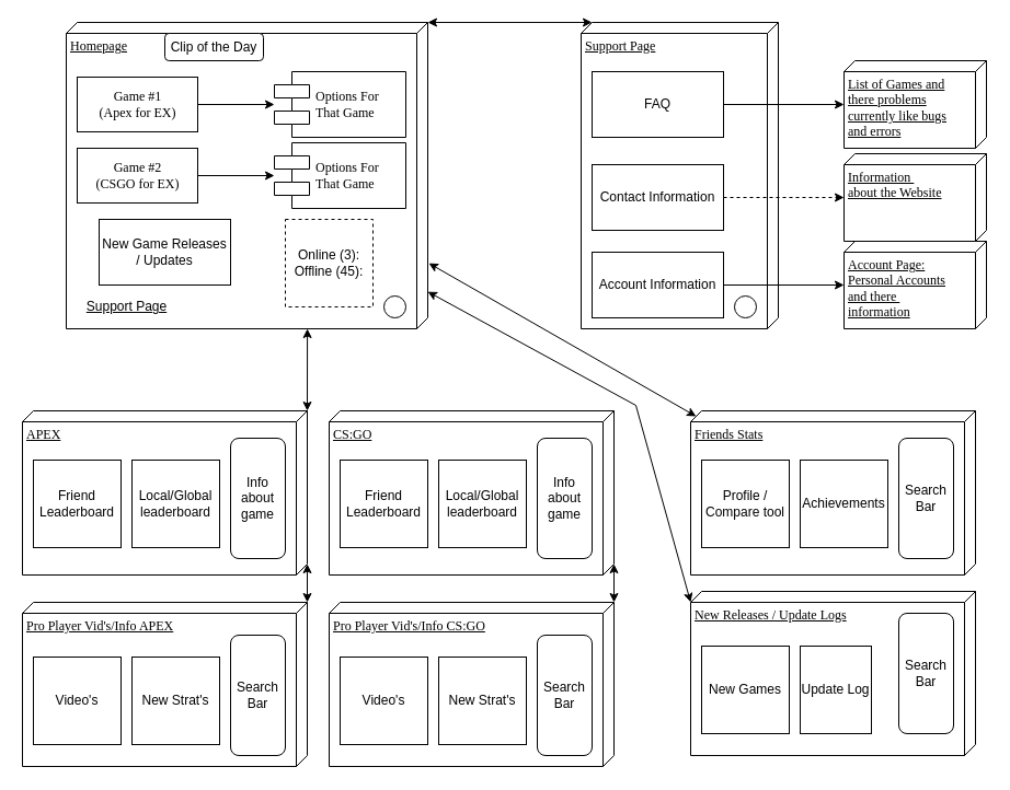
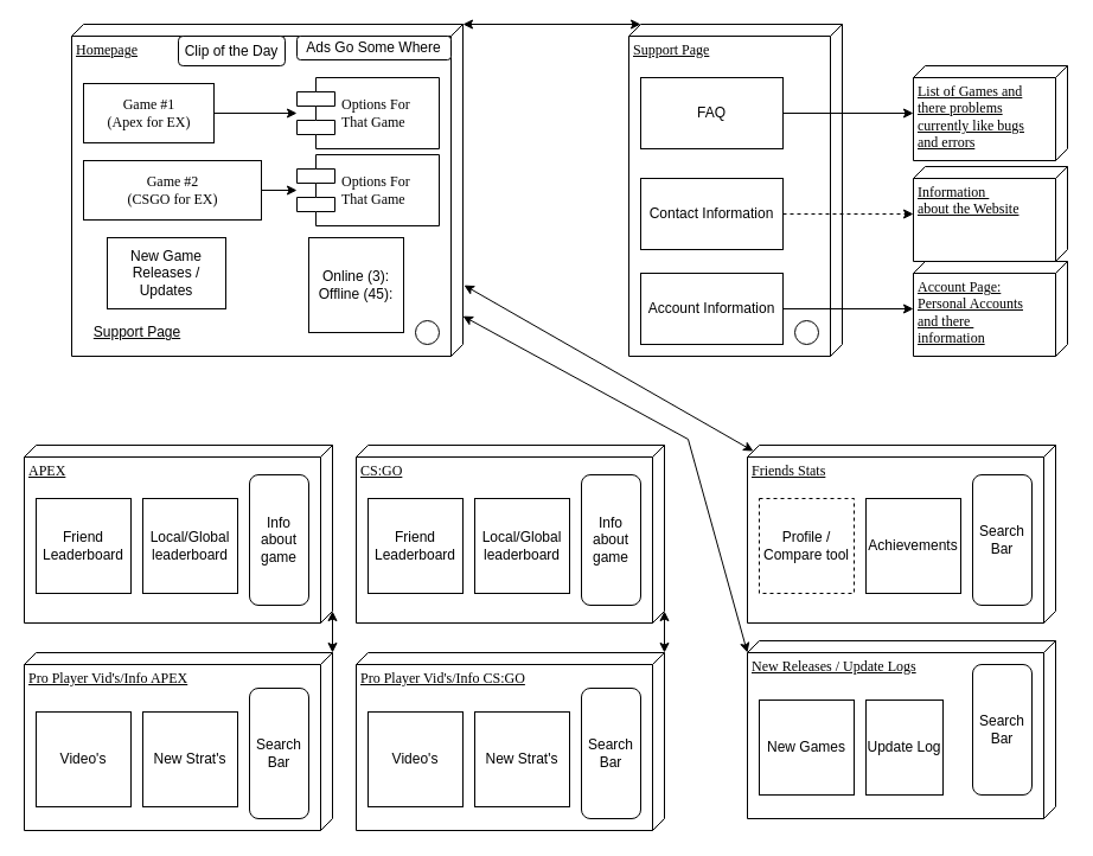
  <mxCell id="0" />
  <mxCell id="1" parent="0" />
  <mxCell id="2" value="Homepage" style="verticalAlign=top;align=left;spacingTop=8;spacingLeft=2;spacingRight=12;shape=cube;size=10;direction=south;fontStyle=4;html=1;rounded=0;shadow=0;comic=0;labelBackgroundColor=none;strokeWidth=1;fontFamily=Verdana;fontSize=12" parent="1" vertex="1"><mxGeometry x="60" y="20" width="330" height="280" as="geometry" /></mxCell>
  <mxCell id="3" value="APEX" style="verticalAlign=top;align=left;spacingTop=8;spacingLeft=2;spacingRight=12;shape=cube;size=10;direction=south;fontStyle=4;html=1;rounded=0;shadow=0;comic=0;labelBackgroundColor=none;strokeWidth=1;fontFamily=Verdana;fontSize=12" parent="1" vertex="1"><mxGeometry x="20" y="375" width="260" height="150" as="geometry" /></mxCell>
  <mxCell id="4" value="" style="edgeStyle=orthogonalEdgeStyle;rounded=0;orthogonalLoop=1;jettySize=auto;html=1;" edge="1" parent="1" source="5" target="6"><mxGeometry relative="1" as="geometry" /></mxCell>
  <mxCell id="5" value="Game #1&lt;br&gt;(Apex for EX)" style="html=1;rounded=0;shadow=0;comic=0;labelBackgroundColor=none;strokeWidth=1;fontFamily=Verdana;fontSize=12;align=center;" parent="1" vertex="1"><mxGeometry x="70" y="70" width="110" height="50" as="geometry" /></mxCell>
  <mxCell id="6" value="Options For&amp;nbsp;&lt;br&gt;That Game" style="shape=component;align=left;spacingLeft=36;rounded=0;shadow=0;comic=0;labelBackgroundColor=none;strokeWidth=1;fontFamily=Verdana;fontSize=12;html=1;" parent="1" vertex="1"><mxGeometry x="250" y="65" width="120" height="60" as="geometry" /></mxCell>
  <mxCell id="7" value="" style="edgeStyle=orthogonalEdgeStyle;rounded=0;orthogonalLoop=1;jettySize=auto;html=1;" edge="1" parent="1" source="8" target="9"><mxGeometry relative="1" as="geometry" /></mxCell>
- <mxCell id="8" value="Game #2&lt;br&gt;(CSGO for EX)" style="html=1;rounded=0;shadow=0;comic=0;labelBackgroundColor=none;strokeWidth=1;fontFamily=Verdana;fontSize=12;align=center;" vertex="1" parent="1"><mxGeometry x="70" y="135" width="110" height="50" as="geometry" /></mxCell>
+ <mxCell id="8" value="Game #2&lt;br&gt;(CSGO for EX)" style="html=1;rounded=0;shadow=0;comic=0;labelBackgroundColor=none;strokeWidth=1;fontFamily=Verdana;fontSize=12;align=center;" vertex="1" parent="1"><mxGeometry x="70" y="135" width="150" height="50" as="geometry" /></mxCell>
  <mxCell id="9" value="Options For&amp;nbsp;&lt;br&gt;That Game" style="shape=component;align=left;spacingLeft=36;rounded=0;shadow=0;comic=0;labelBackgroundColor=none;strokeWidth=1;fontFamily=Verdana;fontSize=12;html=1;" vertex="1" parent="1"><mxGeometry x="250" y="130" width="120" height="60" as="geometry" /></mxCell>
  <mxCell id="10" value="Game #1&lt;br&gt;(Apex for EX)" style="html=1;rounded=0;shadow=0;comic=0;labelBackgroundColor=none;strokeWidth=1;fontFamily=Verdana;fontSize=12;align=center;" vertex="1" parent="1"><mxGeometry x="540" y="70" width="110" height="50" as="geometry" /></mxCell>
  <mxCell id="11" value="Support Page" style="verticalAlign=top;align=left;spacingTop=8;spacingLeft=2;spacingRight=12;shape=cube;size=10;direction=south;fontStyle=4;html=1;rounded=0;shadow=0;comic=0;labelBackgroundColor=none;strokeWidth=1;fontFamily=Verdana;fontSize=12" vertex="1" parent="1"><mxGeometry x="530" y="20" width="180" height="280" as="geometry" /></mxCell>
  <mxCell id="12" value="" style="edgeStyle=orthogonalEdgeStyle;rounded=0;orthogonalLoop=1;jettySize=auto;html=1;" edge="1" parent="1" source="13" target="20"><mxGeometry relative="1" as="geometry" /></mxCell>
  <mxCell id="13" value="FAQ" style="rounded=0;whiteSpace=wrap;html=1;" vertex="1" parent="1"><mxGeometry x="540" y="65" width="120" height="60" as="geometry" /></mxCell>
  <mxCell id="14" value="" style="edgeStyle=orthogonalEdgeStyle;rounded=0;orthogonalLoop=1;jettySize=auto;html=1;dashed=1;" edge="1" parent="1" source="15" target="19"><mxGeometry relative="1" as="geometry" /></mxCell>
  <mxCell id="15" value="Contact Information" style="rounded=0;whiteSpace=wrap;html=1;" vertex="1" parent="1"><mxGeometry x="540" y="150" width="120" height="60" as="geometry" /></mxCell>
  <mxCell id="16" value="" style="edgeStyle=orthogonalEdgeStyle;rounded=0;orthogonalLoop=1;jettySize=auto;html=1;" edge="1" parent="1" source="17" target="18"><mxGeometry relative="1" as="geometry" /></mxCell>
  <mxCell id="17" value="Account Information" style="rounded=0;whiteSpace=wrap;html=1;" vertex="1" parent="1"><mxGeometry x="540" y="230" width="120" height="60" as="geometry" /></mxCell>
  <mxCell id="18" value="Account Page:&lt;br&gt;Personal Accounts&lt;br&gt;and there&amp;nbsp;&lt;br&gt;information" style="verticalAlign=top;align=left;spacingTop=8;spacingLeft=2;spacingRight=12;shape=cube;size=10;direction=south;fontStyle=4;html=1;rounded=0;shadow=0;comic=0;labelBackgroundColor=none;strokeWidth=1;fontFamily=Verdana;fontSize=12" vertex="1" parent="1"><mxGeometry x="770" y="220" width="130" height="80" as="geometry" /></mxCell>
  <mxCell id="19" value="Information&amp;nbsp;&lt;br&gt;about the Website" style="verticalAlign=top;align=left;spacingTop=8;spacingLeft=2;spacingRight=12;shape=cube;size=10;direction=south;fontStyle=4;html=1;rounded=0;shadow=0;comic=0;labelBackgroundColor=none;strokeWidth=1;fontFamily=Verdana;fontSize=12" vertex="1" parent="1"><mxGeometry x="770" y="140" width="130" height="80" as="geometry" /></mxCell>
  <mxCell id="20" value="List of Games and&lt;br&gt;there problems&lt;br&gt;currently like bugs&lt;br&gt;and errors" style="verticalAlign=top;align=left;spacingTop=8;spacingLeft=2;spacingRight=12;shape=cube;size=10;direction=south;fontStyle=4;html=1;rounded=0;shadow=0;comic=0;labelBackgroundColor=none;strokeWidth=1;fontFamily=Verdana;fontSize=12" vertex="1" parent="1"><mxGeometry x="770" y="55" width="130" height="80" as="geometry" /></mxCell>
  <mxCell id="21" value="Friend Leaderboard" style="whiteSpace=wrap;html=1;aspect=fixed;" vertex="1" parent="1"><mxGeometry x="30" y="420" width="80" height="80" as="geometry" /></mxCell>
  <mxCell id="22" value="Local/Global&lt;br&gt;leaderboard" style="whiteSpace=wrap;html=1;aspect=fixed;" vertex="1" parent="1"><mxGeometry x="120" y="420" width="80" height="80" as="geometry" /></mxCell>
  <mxCell id="23" value="&lt;u&gt;Support Page&lt;/u&gt;" style="text;html=1;resizable=0;autosize=1;align=center;verticalAlign=middle;points=[];fillColor=none;strokeColor=none;rounded=0;" vertex="1" parent="1"><mxGeometry x="70" y="270" width="90" height="20" as="geometry" /></mxCell>
  <mxCell id="24" value="" style="ellipse;whiteSpace=wrap;html=1;rounded=0;shadow=0;comic=0;labelBackgroundColor=none;strokeWidth=1;fontFamily=Verdana;fontSize=12;align=center;" vertex="1" parent="1"><mxGeometry x="670" y="270" width="20" height="20" as="geometry" /></mxCell>
  <mxCell id="25" value="CS:GO" style="verticalAlign=top;align=left;spacingTop=8;spacingLeft=2;spacingRight=12;shape=cube;size=10;direction=south;fontStyle=4;html=1;rounded=0;shadow=0;comic=0;labelBackgroundColor=none;strokeWidth=1;fontFamily=Verdana;fontSize=12" vertex="1" parent="1"><mxGeometry x="300" y="375" width="260" height="150" as="geometry" /></mxCell>
  <mxCell id="26" value="Friend Leaderboard" style="whiteSpace=wrap;html=1;aspect=fixed;" vertex="1" parent="1"><mxGeometry x="310" y="420" width="80" height="80" as="geometry" /></mxCell>
  <mxCell id="27" value="Local/Global&lt;br&gt;leaderboard" style="whiteSpace=wrap;html=1;aspect=fixed;" vertex="1" parent="1"><mxGeometry x="400" y="420" width="80" height="80" as="geometry" /></mxCell>
  <mxCell id="28" value="Info about game" style="rounded=1;whiteSpace=wrap;html=1;" vertex="1" parent="1"><mxGeometry x="210" y="400" width="50" height="110" as="geometry" /></mxCell>
  <mxCell id="29" value="Info about game" style="rounded=1;whiteSpace=wrap;html=1;" vertex="1" parent="1"><mxGeometry x="490" y="400" width="50" height="110" as="geometry" /></mxCell>
- <mxCell id="30" value="" style="endArrow=classic;startArrow=classic;html=1;rounded=0;exitX=0;exitY=0;exitDx=0;exitDy=0;exitPerimeter=0;entryX=1;entryY=0.333;entryDx=0;entryDy=0;entryPerimeter=0;" edge="1" parent="1" source="3" target="2"><mxGeometry width="50" height="50" relative="1" as="geometry"><mxPoint x="330" y="350" as="sourcePoint" /><mxPoint x="380" y="300" as="targetPoint" /></mxGeometry></mxCell>
  <mxCell id="31" value="" style="endArrow=classic;startArrow=classic;html=1;rounded=0;entryX=0;entryY=0;entryDx=0;entryDy=0;entryPerimeter=0;exitX=0;exitY=0;exitDx=0;exitDy=170;exitPerimeter=0;" edge="1" parent="1" source="11" target="2"><mxGeometry width="50" height="50" relative="1" as="geometry"><mxPoint x="460" y="320" as="sourcePoint" /><mxPoint x="510" y="270" as="targetPoint" /></mxGeometry></mxCell>
  <mxCell id="32" value="" style="ellipse;whiteSpace=wrap;html=1;rounded=0;shadow=0;comic=0;labelBackgroundColor=none;strokeWidth=1;fontFamily=Verdana;fontSize=12;align=center;" vertex="1" parent="1"><mxGeometry x="350" y="270" width="20" height="20" as="geometry" /></mxCell>
  <mxCell id="33" value="Pro Player Vid's/Info CS:GO" style="verticalAlign=top;align=left;spacingTop=8;spacingLeft=2;spacingRight=12;shape=cube;size=10;direction=south;fontStyle=4;html=1;rounded=0;shadow=0;comic=0;labelBackgroundColor=none;strokeWidth=1;fontFamily=Verdana;fontSize=12" vertex="1" parent="1"><mxGeometry x="300" y="550" width="260" height="150" as="geometry" /></mxCell>
  <mxCell id="34" value="" style="endArrow=classic;startArrow=classic;html=1;rounded=0;entryX=0;entryY=0;entryDx=140;entryDy=0;entryPerimeter=0;exitX=0;exitY=0;exitDx=0;exitDy=0;exitPerimeter=0;" edge="1" parent="1" source="33" target="25"><mxGeometry width="50" height="50" relative="1" as="geometry"><mxPoint x="460" y="520" as="sourcePoint" /><mxPoint x="510" y="470" as="targetPoint" /></mxGeometry></mxCell>
  <mxCell id="35" value="Video's" style="whiteSpace=wrap;html=1;aspect=fixed;" vertex="1" parent="1"><mxGeometry x="310" y="600" width="80" height="80" as="geometry" /></mxCell>
  <mxCell id="36" value="New Strat's" style="whiteSpace=wrap;html=1;aspect=fixed;" vertex="1" parent="1"><mxGeometry x="400" y="600" width="80" height="80" as="geometry" /></mxCell>
  <mxCell id="37" value="Search Bar" style="rounded=1;whiteSpace=wrap;html=1;" vertex="1" parent="1"><mxGeometry x="490" y="580" width="50" height="110" as="geometry" /></mxCell>
  <mxCell id="38" value="Pro Player Vid's/Info APEX" style="verticalAlign=top;align=left;spacingTop=8;spacingLeft=2;spacingRight=12;shape=cube;size=10;direction=south;fontStyle=4;html=1;rounded=0;shadow=0;comic=0;labelBackgroundColor=none;strokeWidth=1;fontFamily=Verdana;fontSize=12" vertex="1" parent="1"><mxGeometry x="20" y="550" width="260" height="150" as="geometry" /></mxCell>
  <mxCell id="39" value="Video's" style="whiteSpace=wrap;html=1;aspect=fixed;" vertex="1" parent="1"><mxGeometry x="30" y="600" width="80" height="80" as="geometry" /></mxCell>
  <mxCell id="40" value="New Strat's" style="whiteSpace=wrap;html=1;aspect=fixed;" vertex="1" parent="1"><mxGeometry x="120" y="600" width="80" height="80" as="geometry" /></mxCell>
  <mxCell id="41" value="Search Bar" style="rounded=1;whiteSpace=wrap;html=1;" vertex="1" parent="1"><mxGeometry x="210" y="580" width="50" height="110" as="geometry" /></mxCell>
  <mxCell id="42" value="" style="endArrow=classic;startArrow=classic;html=1;rounded=0;entryX=0;entryY=0;entryDx=140;entryDy=0;entryPerimeter=0;exitX=0;exitY=0;exitDx=0;exitDy=0;exitPerimeter=0;" edge="1" parent="1" source="38" target="3"><mxGeometry width="50" height="50" relative="1" as="geometry"><mxPoint x="460" y="530" as="sourcePoint" /><mxPoint x="510" y="480" as="targetPoint" /></mxGeometry></mxCell>
- <mxCell id="43" value="Online (3):&lt;br&gt;Offline (45):" style="whiteSpace=wrap;html=1;aspect=fixed;dashed=1;" vertex="1" parent="1"><mxGeometry x="260" y="200" width="80" height="80" as="geometry" /></mxCell>
+ <mxCell id="43" value="Online (3):&lt;br&gt;Offline (45):" style="whiteSpace=wrap;html=1;aspect=fixed;" vertex="1" parent="1"><mxGeometry x="260" y="200" width="80" height="80" as="geometry" /></mxCell>
  <mxCell id="44" value="Friends Stats" style="verticalAlign=top;align=left;spacingTop=8;spacingLeft=2;spacingRight=12;shape=cube;size=10;direction=south;fontStyle=4;html=1;rounded=0;shadow=0;comic=0;labelBackgroundColor=none;strokeWidth=1;fontFamily=Verdana;fontSize=12" vertex="1" parent="1"><mxGeometry x="630" y="375" width="260" height="150" as="geometry" /></mxCell>
- <mxCell id="45" value="Profile / Compare tool" style="whiteSpace=wrap;html=1;aspect=fixed;" vertex="1" parent="1"><mxGeometry x="640" y="420" width="80" height="80" as="geometry" /></mxCell>
+ <mxCell id="45" value="Profile / Compare tool" style="whiteSpace=wrap;html=1;aspect=fixed;dashed=1;" vertex="1" parent="1"><mxGeometry x="640" y="420" width="80" height="80" as="geometry" /></mxCell>
  <mxCell id="46" value="Achievements" style="whiteSpace=wrap;html=1;aspect=fixed;" vertex="1" parent="1"><mxGeometry x="730" y="420" width="80" height="80" as="geometry" /></mxCell>
  <mxCell id="47" value="Search Bar" style="rounded=1;whiteSpace=wrap;html=1;" vertex="1" parent="1"><mxGeometry x="820" y="400" width="50" height="110" as="geometry" /></mxCell>
  <mxCell id="48" value="" style="endArrow=classic;startArrow=classic;html=1;rounded=0;entryX=0.786;entryY=-0.003;entryDx=0;entryDy=0;entryPerimeter=0;exitX=0;exitY=0;exitDx=5;exitDy=255;exitPerimeter=0;" edge="1" parent="1" source="44" target="2"><mxGeometry width="50" height="50" relative="1" as="geometry"><mxPoint x="460" y="420" as="sourcePoint" /><mxPoint x="510" y="370" as="targetPoint" /></mxGeometry></mxCell>
- <mxCell id="49" value="New Game Releases / Updates" style="rounded=0;whiteSpace=wrap;html=1;" vertex="1" parent="1"><mxGeometry x="90" y="200" width="120" height="60" as="geometry" /></mxCell>
+ <mxCell id="49" value="New Game Releases / Updates" style="rounded=0;whiteSpace=wrap;html=1;" vertex="1" parent="1"><mxGeometry x="90" y="200" width="100" height="60" as="geometry" /></mxCell>
  <mxCell id="50" value="New Releases / Update Logs" style="verticalAlign=top;align=left;spacingTop=8;spacingLeft=2;spacingRight=12;shape=cube;size=10;direction=south;fontStyle=4;html=1;rounded=0;shadow=0;comic=0;labelBackgroundColor=none;strokeWidth=1;fontFamily=Verdana;fontSize=12" vertex="1" parent="1"><mxGeometry x="630" y="540" width="260" height="150" as="geometry" /></mxCell>
  <mxCell id="51" value="New Games" style="whiteSpace=wrap;html=1;aspect=fixed;" vertex="1" parent="1"><mxGeometry x="640" y="590" width="80" height="80" as="geometry" /></mxCell>
  <mxCell id="52" value="Update Log" style="whiteSpace=wrap;html=1;aspect=fixed;" vertex="1" parent="1"><mxGeometry x="730" y="590" width="65" height="80" as="geometry" /></mxCell>
  <mxCell id="53" value="Search Bar" style="rounded=1;whiteSpace=wrap;html=1;" vertex="1" parent="1"><mxGeometry x="820" y="560" width="50" height="110" as="geometry" /></mxCell>
  <mxCell id="54" value="" style="endArrow=classic;startArrow=classic;html=1;rounded=0;exitX=0;exitY=0;exitDx=10;exitDy=260;exitPerimeter=0;entryX=0.879;entryY=0;entryDx=0;entryDy=0;entryPerimeter=0;" edge="1" parent="1" source="50" target="2"><mxGeometry width="50" height="50" relative="1" as="geometry"><mxPoint x="460" y="410" as="sourcePoint" /><mxPoint x="510" y="360" as="targetPoint" /><Array as="points"><mxPoint x="580" y="370" /></Array></mxGeometry></mxCell>
  <mxCell id="55" value="Clip of the Day" style="rounded=1;whiteSpace=wrap;html=1;" vertex="1" parent="1"><mxGeometry x="150" y="30" width="90" height="25" as="geometry" /></mxCell>
+ <mxCell id="56" value="Ads Go Some Where" style="rounded=1;whiteSpace=wrap;html=1;" vertex="1" parent="1"><mxGeometry x="250" y="30" width="130" height="20" as="geometry" /></mxCell>
